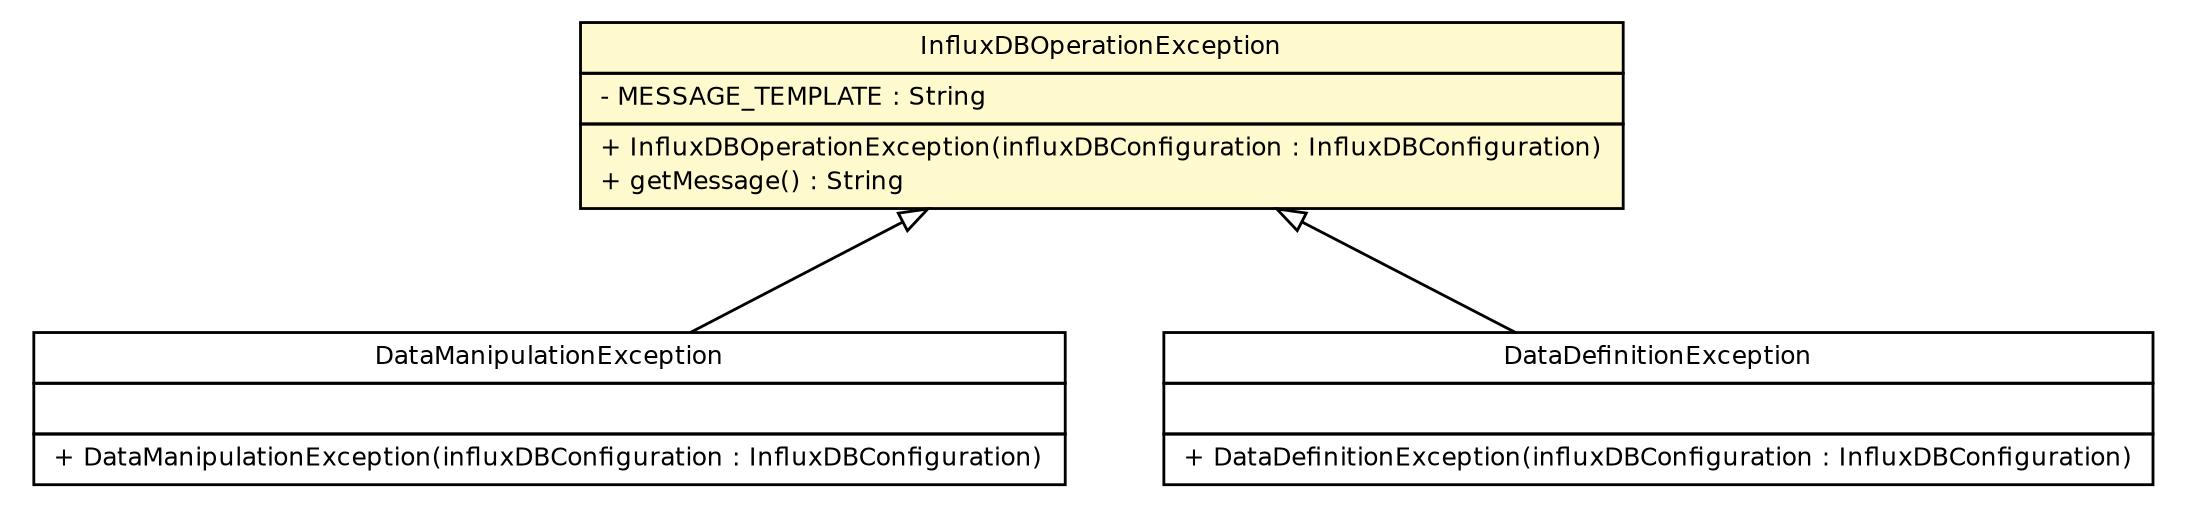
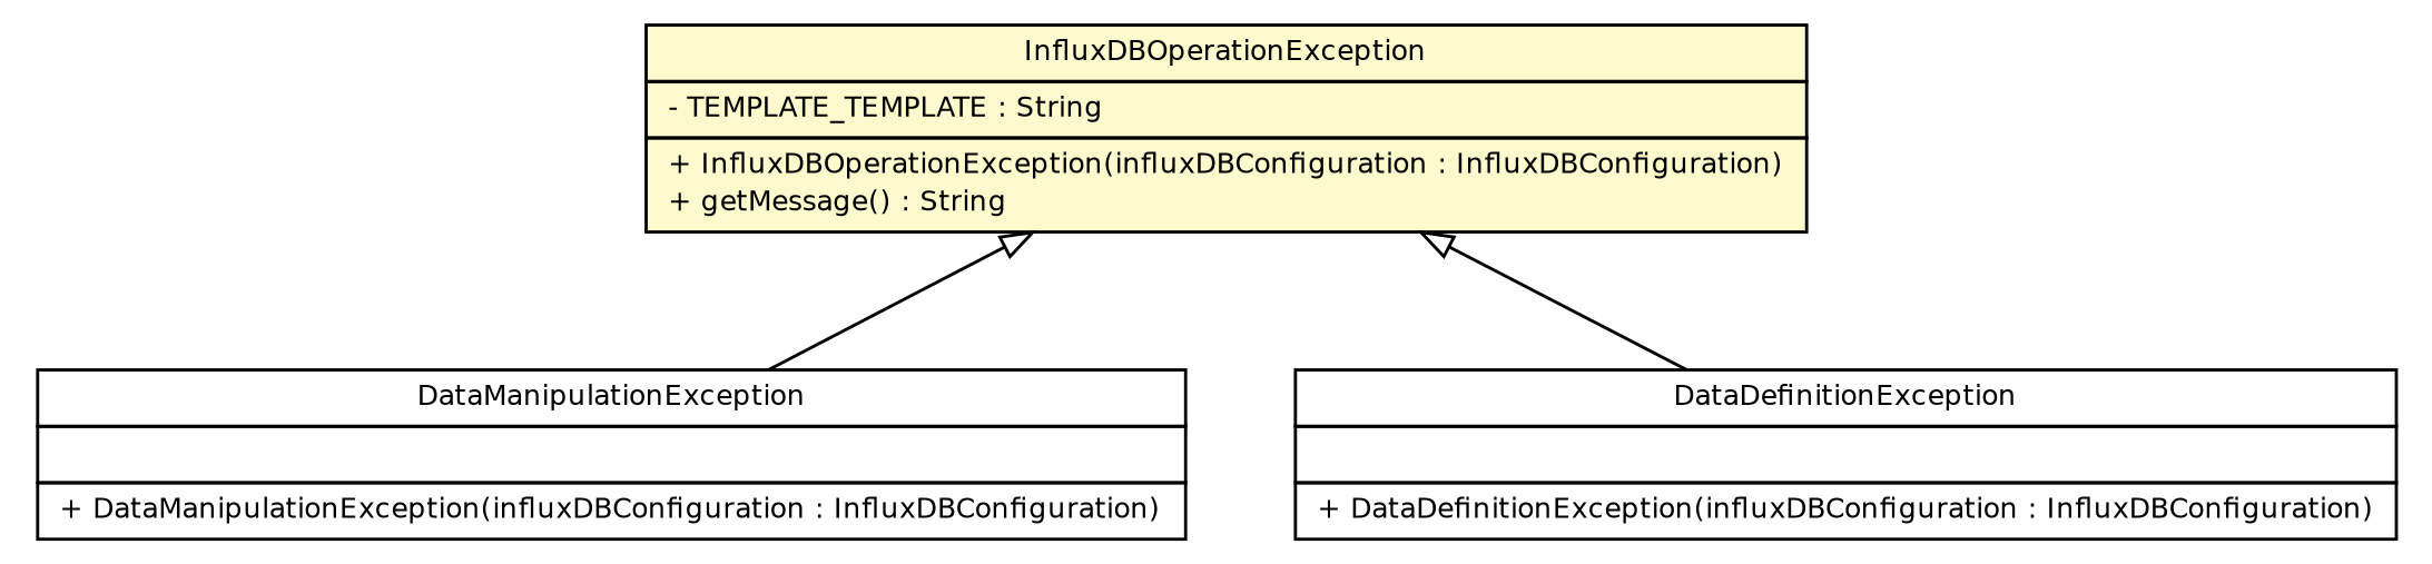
  digraph {
    nodesep=0.25
    ranksep=0.5
    node [fontcolor=black fontname=Helvetica fontsize=9.0 shape=plaintext]
    edge [arrowtail=empty dir=back fontname=Helvetica fontsize=10 headport=p labelfontname=Helvetica labelfontsize=10 tailport=p]
-   n1 [label=<<table title="com.polymathiccoder.servo.publish.influxdb.operations.error.InfluxDBOperationException" border="0" cellborder="1" cellspacing="0" cellpadding="2" port="p" bgcolor="lemonChiffon" href="./InfluxDBOperationException.html"> 		<tr><td><table border="0" cellspacing="0" cellpadding="1"> <tr><td align="center" balign="center"> InfluxDBOperationException </td></tr> 		</table></td></tr> 		<tr><td><table border="0" cellspacing="0" cellpadding="1"> <tr><td align="left" balign="left"> - MESSAGE_TEMPLATE : String </td></tr> 		</table></td></tr> 		<tr><td><table border="0" cellspacing="0" cellpadding="1"> <tr><td align="left" balign="left"> + InfluxDBOperationException(influxDBConfiguration : InfluxDBConfiguration) </td></tr> <tr><td align="left" balign="left"> + getMessage() : String </td></tr> 		</table></td></tr> 		</table>>]
+   n1 [label=<<table title="com.polymathiccoder.servo.publish.influxdb.operations.error.InfluxDBOperationException" border="0" cellborder="1" cellspacing="0" cellpadding="2" port="p" bgcolor="lemonChiffon" href="./InfluxDBOperationException.html"> 		<tr><td><table border="0" cellspacing="0" cellpadding="1"> <tr><td align="center" balign="center"> InfluxDBOperationException </td></tr> 		</table></td></tr> 		<tr><td><table border="0" cellspacing="0" cellpadding="1"> <tr><td align="left" balign="left"> - TEMPLATE_TEMPLATE : String </td></tr> 		</table></td></tr> 		<tr><td><table border="0" cellspacing="0" cellpadding="1"> <tr><td align="left" balign="left"> + InfluxDBOperationException(influxDBConfiguration : InfluxDBConfiguration) </td></tr> <tr><td align="left" balign="left"> + getMessage() : String </td></tr> 		</table></td></tr> 		</table>>]
    n2 [label=<<table title="com.polymathiccoder.servo.publish.influxdb.operations.error.InfluxDBOperationException.DataManipulationException" border="0" cellborder="1" cellspacing="0" cellpadding="2" port="p" href="./InfluxDBOperationException.DataManipulationException.html"> 		<tr><td><table border="0" cellspacing="0" cellpadding="1"> <tr><td align="center" balign="center"> DataManipulationException </td></tr> 		</table></td></tr> 		<tr><td><table border="0" cellspacing="0" cellpadding="1"> <tr><td align="left" balign="left">  </td></tr> 		</table></td></tr> 		<tr><td><table border="0" cellspacing="0" cellpadding="1"> <tr><td align="left" balign="left"> + DataManipulationException(influxDBConfiguration : InfluxDBConfiguration) </td></tr> 		</table></td></tr> 		</table>>]
    n3 [label=<<table title="com.polymathiccoder.servo.publish.influxdb.operations.error.InfluxDBOperationException.DataDefinitionException" border="0" cellborder="1" cellspacing="0" cellpadding="2" port="p" href="./InfluxDBOperationException.DataDefinitionException.html"> 		<tr><td><table border="0" cellspacing="0" cellpadding="1"> <tr><td align="center" balign="center"> DataDefinitionException </td></tr> 		</table></td></tr> 		<tr><td><table border="0" cellspacing="0" cellpadding="1"> <tr><td align="left" balign="left">  </td></tr> 		</table></td></tr> 		<tr><td><table border="0" cellspacing="0" cellpadding="1"> <tr><td align="left" balign="left"> + DataDefinitionException(influxDBConfiguration : InfluxDBConfiguration) </td></tr> 		</table></td></tr> 		</table>>]
    n1 -> n2
    n1 -> n3
  }
